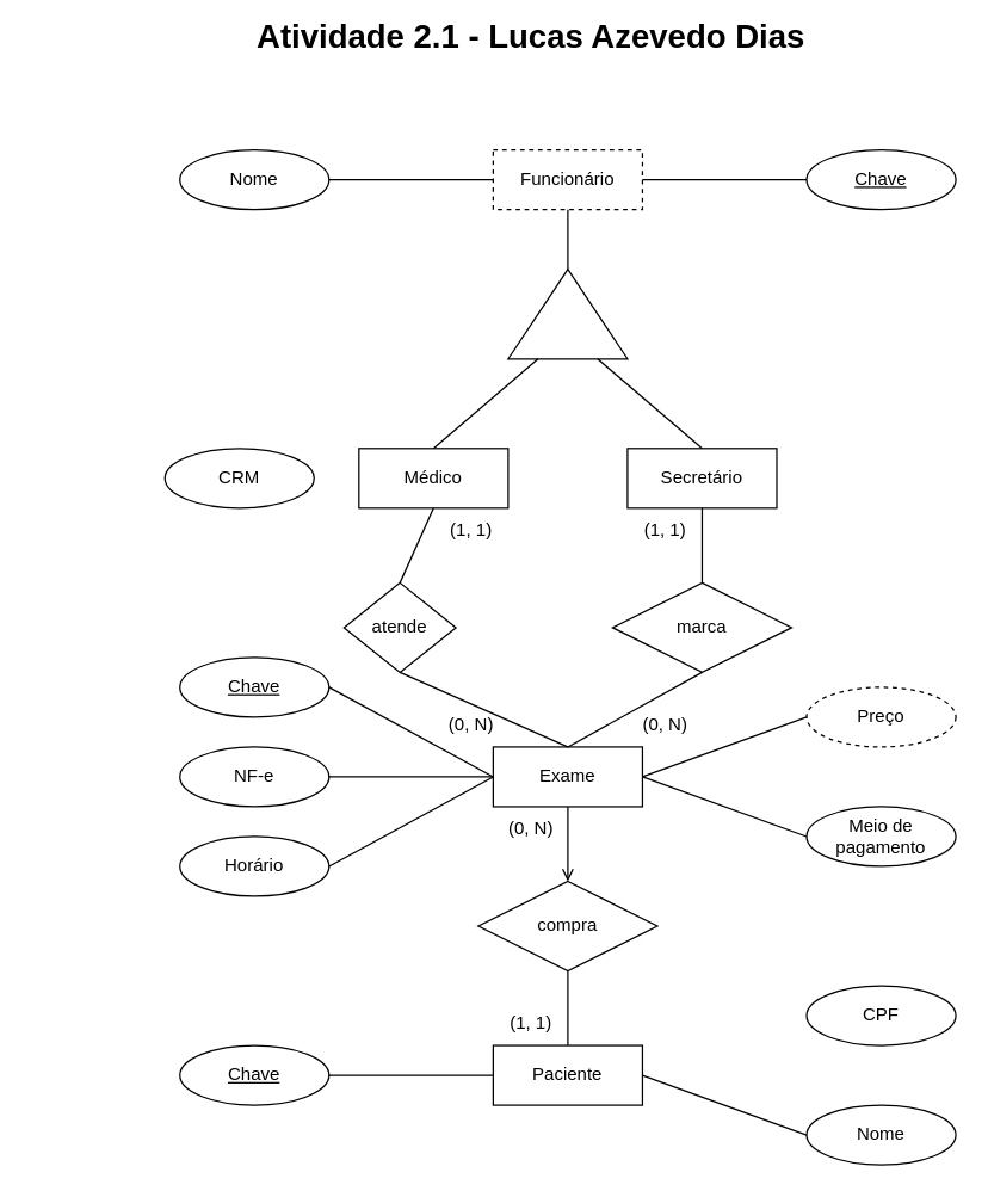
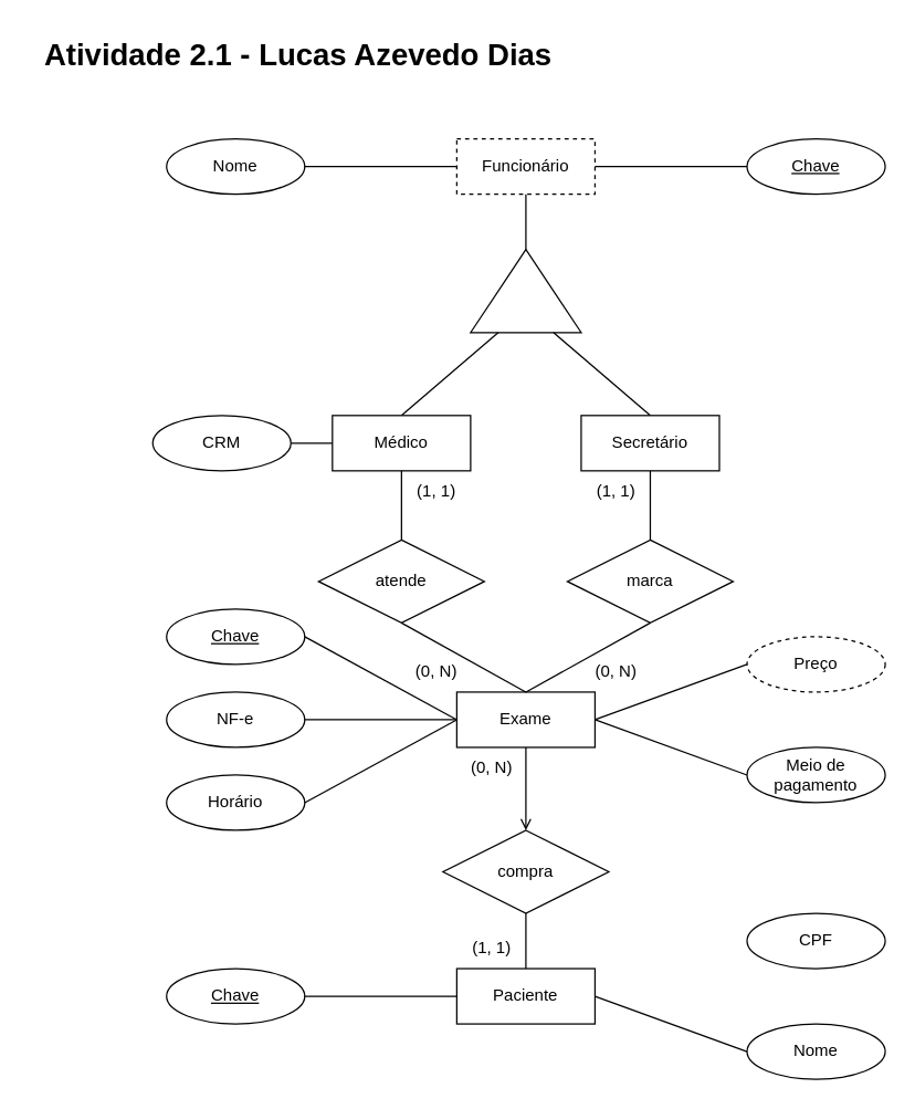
  <mxCell id="0" />
  <mxCell id="1" parent="0" />
- <mxCell id="2" value="Atividade 2.1 - Lucas Azevedo Dias" style="text;html=1;resizable=0;autosize=1;align=center;verticalAlign=middle;points=[];fillColor=none;strokeColor=none;rounded=0;strokeWidth=1;fontSize=22;fontStyle=1" parent="1" vertex="1"><mxGeometry x="160" y="5" width="390" height="40" as="geometry" /></mxCell>
+ <mxCell id="2" value="Atividade 2.1 - Lucas Azevedo Dias" style="text;html=1;resizable=0;autosize=1;align=center;verticalAlign=middle;points=[];fillColor=none;strokeColor=none;rounded=0;strokeWidth=1;fontSize=22;fontStyle=1" parent="1" vertex="1"><mxGeometry x="20" y="20" width="390" height="40" as="geometry" /></mxCell>
  <mxCell id="3" value="Funcionário" style="whiteSpace=wrap;html=1;align=center;dashed=1;" parent="1" vertex="1"><mxGeometry x="330" y="100" width="100" height="40" as="geometry" /></mxCell>
  <mxCell id="4" value="" style="triangle;whiteSpace=wrap;html=1;rotation=-90;" parent="1" vertex="1"><mxGeometry x="350" y="170" width="60" height="80" as="geometry" /></mxCell>
  <mxCell id="5" value="" style="endArrow=none;html=1;rounded=0;exitX=1;exitY=0.5;exitDx=0;exitDy=0;entryX=0.5;entryY=1;entryDx=0;entryDy=0;" parent="1" source="4" target="3" edge="1"><mxGeometry relative="1" as="geometry"><mxPoint x="400" y="150" as="sourcePoint" /><mxPoint x="560" y="150" as="targetPoint" /></mxGeometry></mxCell>
  <mxCell id="6" value="" style="endArrow=none;html=1;rounded=0;entryX=0;entryY=0.25;entryDx=0;entryDy=0;exitX=0.5;exitY=0;exitDx=0;exitDy=0;" parent="1" source="8" target="4" edge="1"><mxGeometry relative="1" as="geometry"><mxPoint x="360" y="300" as="sourcePoint" /><mxPoint x="290" y="240" as="targetPoint" /></mxGeometry></mxCell>
  <mxCell id="7" value="" style="endArrow=none;html=1;rounded=0;entryX=0;entryY=0.75;entryDx=0;entryDy=0;exitX=0.5;exitY=0;exitDx=0;exitDy=0;" parent="1" source="9" target="4" edge="1"><mxGeometry relative="1" as="geometry"><mxPoint x="400" y="290" as="sourcePoint" /><mxPoint x="560" y="150" as="targetPoint" /></mxGeometry></mxCell>
  <mxCell id="8" value="Médico" style="whiteSpace=wrap;html=1;align=center;" parent="1" vertex="1"><mxGeometry x="240" y="300" width="100" height="40" as="geometry" /></mxCell>
  <mxCell id="9" value="Secretário" style="whiteSpace=wrap;html=1;align=center;" parent="1" vertex="1"><mxGeometry x="420" y="300" width="100" height="40" as="geometry" /></mxCell>
  <mxCell id="10" value="Exame" style="whiteSpace=wrap;html=1;align=center;fillColor=#FFFFFF;" parent="1" vertex="1"><mxGeometry x="330" y="500" width="100" height="40" as="geometry" /></mxCell>
- <mxCell id="11" value="atende" style="shape=rhombus;perimeter=rhombusPerimeter;whiteSpace=wrap;html=1;align=center;fillColor=#FFFFFF;" parent="1" vertex="1"><mxGeometry x="230" y="390" width="75" height="60" as="geometry" /></mxCell>
+ <mxCell id="11" value="atende" style="shape=rhombus;perimeter=rhombusPerimeter;whiteSpace=wrap;html=1;align=center;fillColor=#FFFFFF;" parent="1" vertex="1"><mxGeometry x="230" y="390" width="120" height="60" as="geometry" /></mxCell>
  <mxCell id="12" value="" style="endArrow=none;html=1;rounded=0;exitX=0.5;exitY=1;exitDx=0;exitDy=0;entryX=0.5;entryY=0;entryDx=0;entryDy=0;" parent="1" source="8" target="11" edge="1"><mxGeometry relative="1" as="geometry"><mxPoint x="400" y="280" as="sourcePoint" /><mxPoint x="560" y="280" as="targetPoint" /></mxGeometry></mxCell>
  <mxCell id="13" value="" style="endArrow=none;html=1;rounded=0;exitX=0.5;exitY=1;exitDx=0;exitDy=0;entryX=0.5;entryY=0;entryDx=0;entryDy=0;" parent="1" source="11" target="10" edge="1"><mxGeometry relative="1" as="geometry"><mxPoint x="400" y="280" as="sourcePoint" /><mxPoint x="560" y="280" as="targetPoint" /></mxGeometry></mxCell>
  <mxCell id="14" value="marca" style="shape=rhombus;perimeter=rhombusPerimeter;whiteSpace=wrap;html=1;align=center;fillColor=#FFFFFF;" parent="1" vertex="1"><mxGeometry x="410" y="390" width="120" height="60" as="geometry" /></mxCell>
  <mxCell id="15" value="" style="endArrow=none;html=1;rounded=0;exitX=0.5;exitY=1;exitDx=0;exitDy=0;entryX=0.5;entryY=0;entryDx=0;entryDy=0;" parent="1" source="9" target="14" edge="1"><mxGeometry relative="1" as="geometry"><mxPoint x="400" y="480" as="sourcePoint" /><mxPoint x="560" y="480" as="targetPoint" /></mxGeometry></mxCell>
  <mxCell id="16" value="" style="endArrow=none;html=1;rounded=0;entryX=0.5;entryY=1;entryDx=0;entryDy=0;exitX=0.5;exitY=0;exitDx=0;exitDy=0;" parent="1" source="10" target="14" edge="1"><mxGeometry relative="1" as="geometry"><mxPoint x="400" y="480" as="sourcePoint" /><mxPoint x="560" y="480" as="targetPoint" /></mxGeometry></mxCell>
- <mxCell id="17" value="compra" style="shape=rhombus;perimeter=rhombusPerimeter;whiteSpace=wrap;html=1;align=center;fillColor=#FFFFFF;" parent="1" vertex="1"><mxGeometry x="320" y="590" width="120" height="60" as="geometry" /></mxCell>
+ <mxCell id="17" value="compra" style="shape=rhombus;perimeter=rhombusPerimeter;whiteSpace=wrap;html=1;align=center;fillColor=#FFFFFF;" parent="1" vertex="1"><mxGeometry x="320" y="600" width="120" height="60" as="geometry" /></mxCell>
  <mxCell id="18" value="" style="endArrow=open;html=1;rounded=0;exitX=0.5;exitY=1;exitDx=0;exitDy=0;entryX=0.5;entryY=0;entryDx=0;entryDy=0;" parent="1" source="10" target="17" edge="1"><mxGeometry relative="1" as="geometry"><mxPoint x="390" y="550" as="sourcePoint" /><mxPoint x="300" y="600" as="targetPoint" /></mxGeometry></mxCell>
  <mxCell id="19" value="Paciente" style="whiteSpace=wrap;html=1;align=center;fillColor=#FFFFFF;" parent="1" vertex="1"><mxGeometry x="330" y="700" width="100" height="40" as="geometry" /></mxCell>
  <mxCell id="20" value="" style="endArrow=none;html=1;rounded=0;exitX=0.5;exitY=0;exitDx=0;exitDy=0;entryX=0.5;entryY=1;entryDx=0;entryDy=0;" parent="1" source="19" target="17" edge="1"><mxGeometry relative="1" as="geometry"><mxPoint x="400" y="680" as="sourcePoint" /><mxPoint x="560" y="680" as="targetPoint" /></mxGeometry></mxCell>
  <mxCell id="21" value="" style="endArrow=none;html=1;rounded=0;exitX=1;exitY=0.5;exitDx=0;exitDy=0;entryX=0;entryY=0.5;entryDx=0;entryDy=0;" parent="1" source="10" target="22" edge="1"><mxGeometry relative="1" as="geometry"><mxPoint x="400" y="580" as="sourcePoint" /><mxPoint x="560" y="580" as="targetPoint" /></mxGeometry></mxCell>
  <mxCell id="22" value="Meio de pagamento" style="ellipse;whiteSpace=wrap;html=1;align=center;fillColor=#FFFFFF;" parent="1" vertex="1"><mxGeometry x="540" y="540" width="100" height="40" as="geometry" /></mxCell>
  <mxCell id="23" value="Preço" style="ellipse;whiteSpace=wrap;html=1;align=center;dashed=1;fillColor=#FFFFFF;" parent="1" vertex="1"><mxGeometry x="540" y="460" width="100" height="40" as="geometry" /></mxCell>
  <mxCell id="24" value="" style="endArrow=none;html=1;rounded=0;exitX=1;exitY=0.5;exitDx=0;exitDy=0;entryX=0;entryY=0.5;entryDx=0;entryDy=0;" parent="1" source="10" target="23" edge="1"><mxGeometry relative="1" as="geometry"><mxPoint x="400" y="570" as="sourcePoint" /><mxPoint x="560" y="570" as="targetPoint" /></mxGeometry></mxCell>
  <mxCell id="25" value="(1, 1)" style="text;html=1;resizable=0;autosize=1;align=center;verticalAlign=middle;points=[];fillColor=none;strokeColor=none;rounded=0;" parent="1" vertex="1"><mxGeometry x="290" y="340" width="50" height="30" as="geometry" /></mxCell>
  <mxCell id="26" value="(0, N)" style="text;html=1;resizable=0;autosize=1;align=center;verticalAlign=middle;points=[];fillColor=none;strokeColor=none;rounded=0;" parent="1" vertex="1"><mxGeometry x="290" y="470" width="50" height="30" as="geometry" /></mxCell>
  <mxCell id="27" value="(1, 1)" style="text;html=1;resizable=0;autosize=1;align=center;verticalAlign=middle;points=[];fillColor=none;strokeColor=none;rounded=0;" parent="1" vertex="1"><mxGeometry x="420" y="340" width="50" height="30" as="geometry" /></mxCell>
  <mxCell id="28" value="(0, N)" style="text;html=1;resizable=0;autosize=1;align=center;verticalAlign=middle;points=[];fillColor=none;strokeColor=none;rounded=0;" parent="1" vertex="1"><mxGeometry x="420" y="470" width="50" height="30" as="geometry" /></mxCell>
  <mxCell id="29" value="(0, N)" style="text;html=1;resizable=0;autosize=1;align=center;verticalAlign=middle;points=[];fillColor=none;strokeColor=none;rounded=0;" parent="1" vertex="1"><mxGeometry x="330" y="540" width="50" height="30" as="geometry" /></mxCell>
  <mxCell id="30" value="(1, 1)" style="text;html=1;resizable=0;autosize=1;align=center;verticalAlign=middle;points=[];fillColor=none;strokeColor=none;rounded=0;" parent="1" vertex="1"><mxGeometry x="330" y="670" width="50" height="30" as="geometry" /></mxCell>
  <mxCell id="31" value="Horário" style="ellipse;whiteSpace=wrap;html=1;align=center;" parent="1" vertex="1"><mxGeometry x="120" y="560" width="100" height="40" as="geometry" /></mxCell>
  <mxCell id="32" value="" style="endArrow=none;html=1;rounded=0;exitX=1;exitY=0.5;exitDx=0;exitDy=0;entryX=0;entryY=0.5;entryDx=0;entryDy=0;" parent="1" source="31" target="10" edge="1"><mxGeometry relative="1" as="geometry"><mxPoint x="120" y="650" as="sourcePoint" /><mxPoint x="280" y="650" as="targetPoint" /></mxGeometry></mxCell>
  <mxCell id="33" value="Chave" style="ellipse;whiteSpace=wrap;html=1;align=center;fontStyle=4;" vertex="1" parent="1"><mxGeometry x="120" y="700" width="100" height="40" as="geometry" /></mxCell>
  <mxCell id="34" value="" style="endArrow=none;html=1;rounded=0;exitX=1;exitY=0.5;exitDx=0;exitDy=0;entryX=0;entryY=0.5;entryDx=0;entryDy=0;" edge="1" parent="1" source="33" target="19"><mxGeometry relative="1" as="geometry"><mxPoint x="80" y="619.5" as="sourcePoint" /><mxPoint x="240" y="619.5" as="targetPoint" /></mxGeometry></mxCell>
  <mxCell id="35" value="Chave" style="ellipse;whiteSpace=wrap;html=1;align=center;fontStyle=4;" vertex="1" parent="1"><mxGeometry x="120" y="440" width="100" height="40" as="geometry" /></mxCell>
  <mxCell id="36" value="Chave" style="ellipse;whiteSpace=wrap;html=1;align=center;fontStyle=4;" vertex="1" parent="1"><mxGeometry x="540" y="100" width="100" height="40" as="geometry" /></mxCell>
  <mxCell id="37" value="" style="endArrow=none;html=1;rounded=0;exitX=1;exitY=0.5;exitDx=0;exitDy=0;entryX=0;entryY=0.5;entryDx=0;entryDy=0;" edge="1" parent="1" source="3" target="36"><mxGeometry relative="1" as="geometry"><mxPoint x="310" y="380" as="sourcePoint" /><mxPoint x="470" y="380" as="targetPoint" /></mxGeometry></mxCell>
  <mxCell id="38" value="" style="endArrow=none;html=1;rounded=0;entryX=1;entryY=0.5;entryDx=0;entryDy=0;exitX=0;exitY=0.5;exitDx=0;exitDy=0;" edge="1" parent="1" source="10" target="35"><mxGeometry relative="1" as="geometry"><mxPoint x="310" y="380" as="sourcePoint" /><mxPoint x="470" y="380" as="targetPoint" /></mxGeometry></mxCell>
  <mxCell id="39" value="Nome" style="ellipse;whiteSpace=wrap;html=1;align=center;" vertex="1" parent="1"><mxGeometry x="120" y="100" width="100" height="40" as="geometry" /></mxCell>
  <mxCell id="40" value="Nome" style="ellipse;whiteSpace=wrap;html=1;align=center;" vertex="1" parent="1"><mxGeometry x="540" y="740" width="100" height="40" as="geometry" /></mxCell>
  <mxCell id="41" value="CPF" style="ellipse;whiteSpace=wrap;html=1;align=center;" vertex="1" parent="1"><mxGeometry x="540" y="660" width="100" height="40" as="geometry" /></mxCell>
  <mxCell id="42" value="" style="endArrow=none;html=1;rounded=0;entryX=0;entryY=0.5;entryDx=0;entryDy=0;exitX=1;exitY=0.5;exitDx=0;exitDy=0;" edge="1" parent="1" source="39" target="3"><mxGeometry relative="1" as="geometry"><mxPoint x="310" y="380" as="sourcePoint" /><mxPoint x="470" y="380" as="targetPoint" /></mxGeometry></mxCell>
  <mxCell id="43" value="" style="endArrow=none;html=1;rounded=0;entryX=0;entryY=0.5;entryDx=0;entryDy=0;exitX=1;exitY=0.5;exitDx=0;exitDy=0;" edge="1" parent="1" source="19" target="40"><mxGeometry relative="1" as="geometry"><mxPoint x="310" y="510" as="sourcePoint" /><mxPoint x="470" y="510" as="targetPoint" /></mxGeometry></mxCell>
  <mxCell id="44" value="CRM" style="ellipse;whiteSpace=wrap;html=1;align=center;" vertex="1" parent="1"><mxGeometry x="110" y="300" width="100" height="40" as="geometry" /></mxCell>
+ <mxCell id="45" value="" style="endArrow=none;html=1;rounded=0;entryX=0;entryY=0.5;entryDx=0;entryDy=0;exitX=1;exitY=0.5;exitDx=0;exitDy=0;" edge="1" parent="1" source="44" target="8"><mxGeometry relative="1" as="geometry"><mxPoint x="310" y="380" as="sourcePoint" /><mxPoint x="470" y="380" as="targetPoint" /></mxGeometry></mxCell>
  <mxCell id="46" value="NF-e" style="ellipse;whiteSpace=wrap;html=1;align=center;" vertex="1" parent="1"><mxGeometry x="120" y="500" width="100" height="40" as="geometry" /></mxCell>
  <mxCell id="47" value="" style="endArrow=none;html=1;rounded=0;entryX=0;entryY=0.5;entryDx=0;entryDy=0;exitX=1;exitY=0.5;exitDx=0;exitDy=0;" edge="1" parent="1" source="46" target="10"><mxGeometry relative="1" as="geometry"><mxPoint x="310" y="510" as="sourcePoint" /><mxPoint x="470" y="510" as="targetPoint" /></mxGeometry></mxCell>
